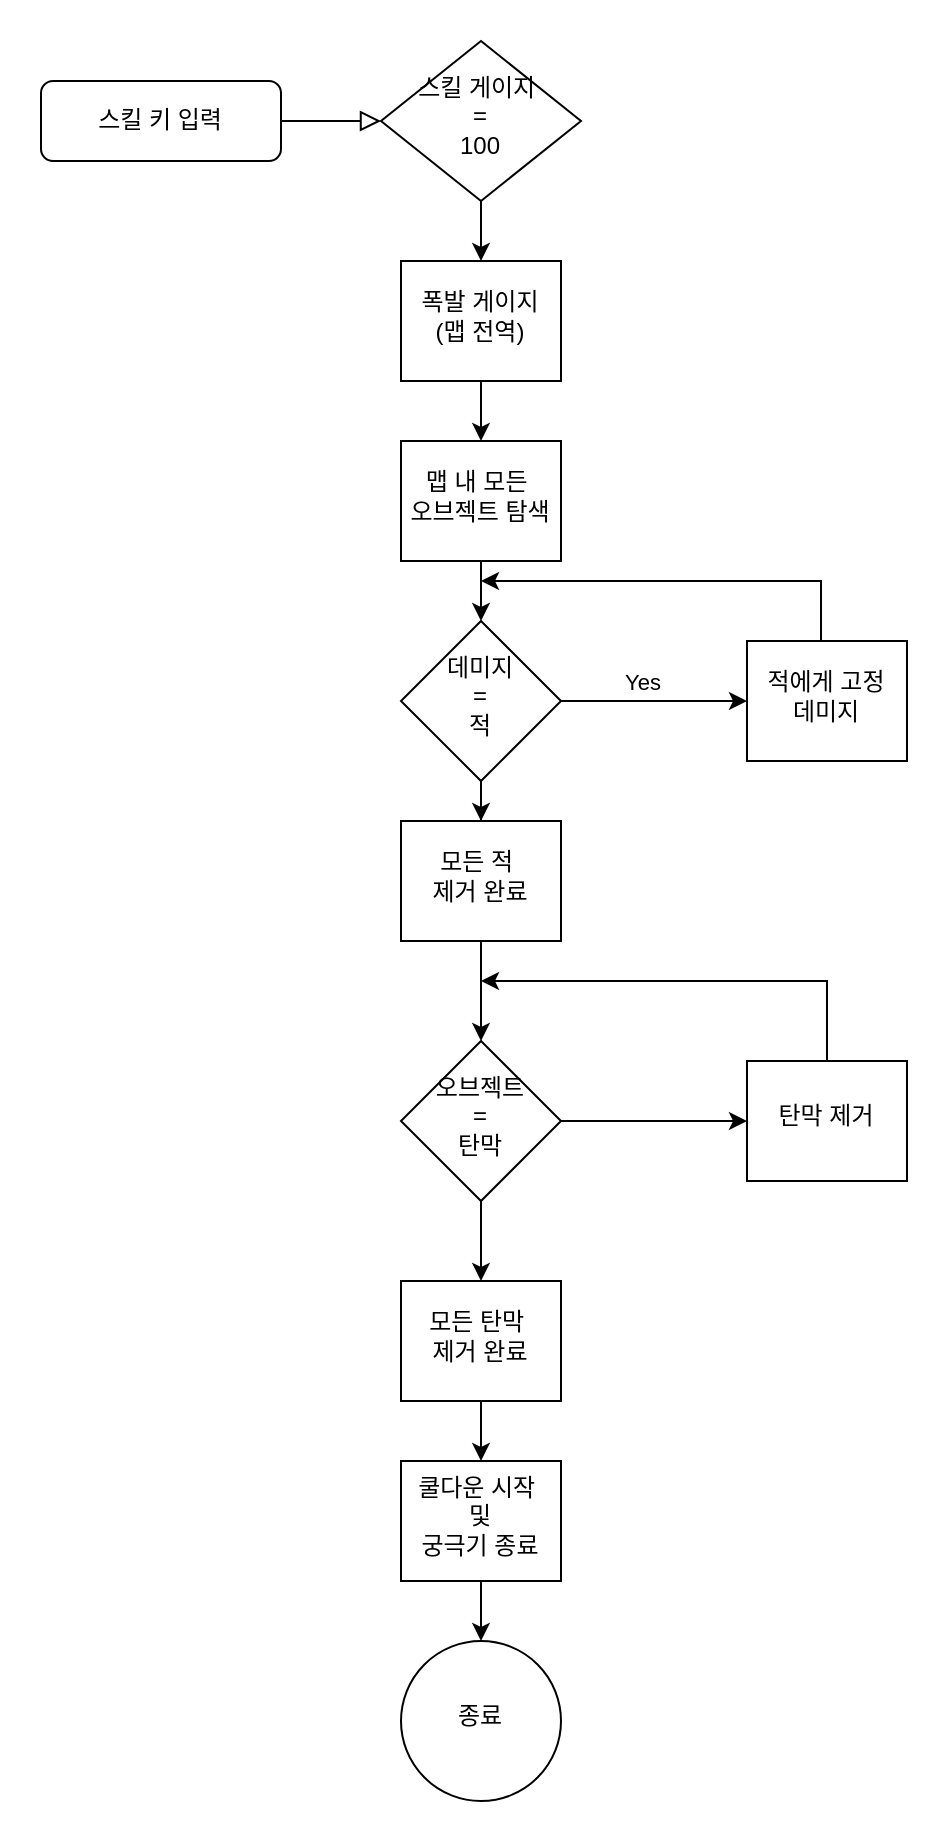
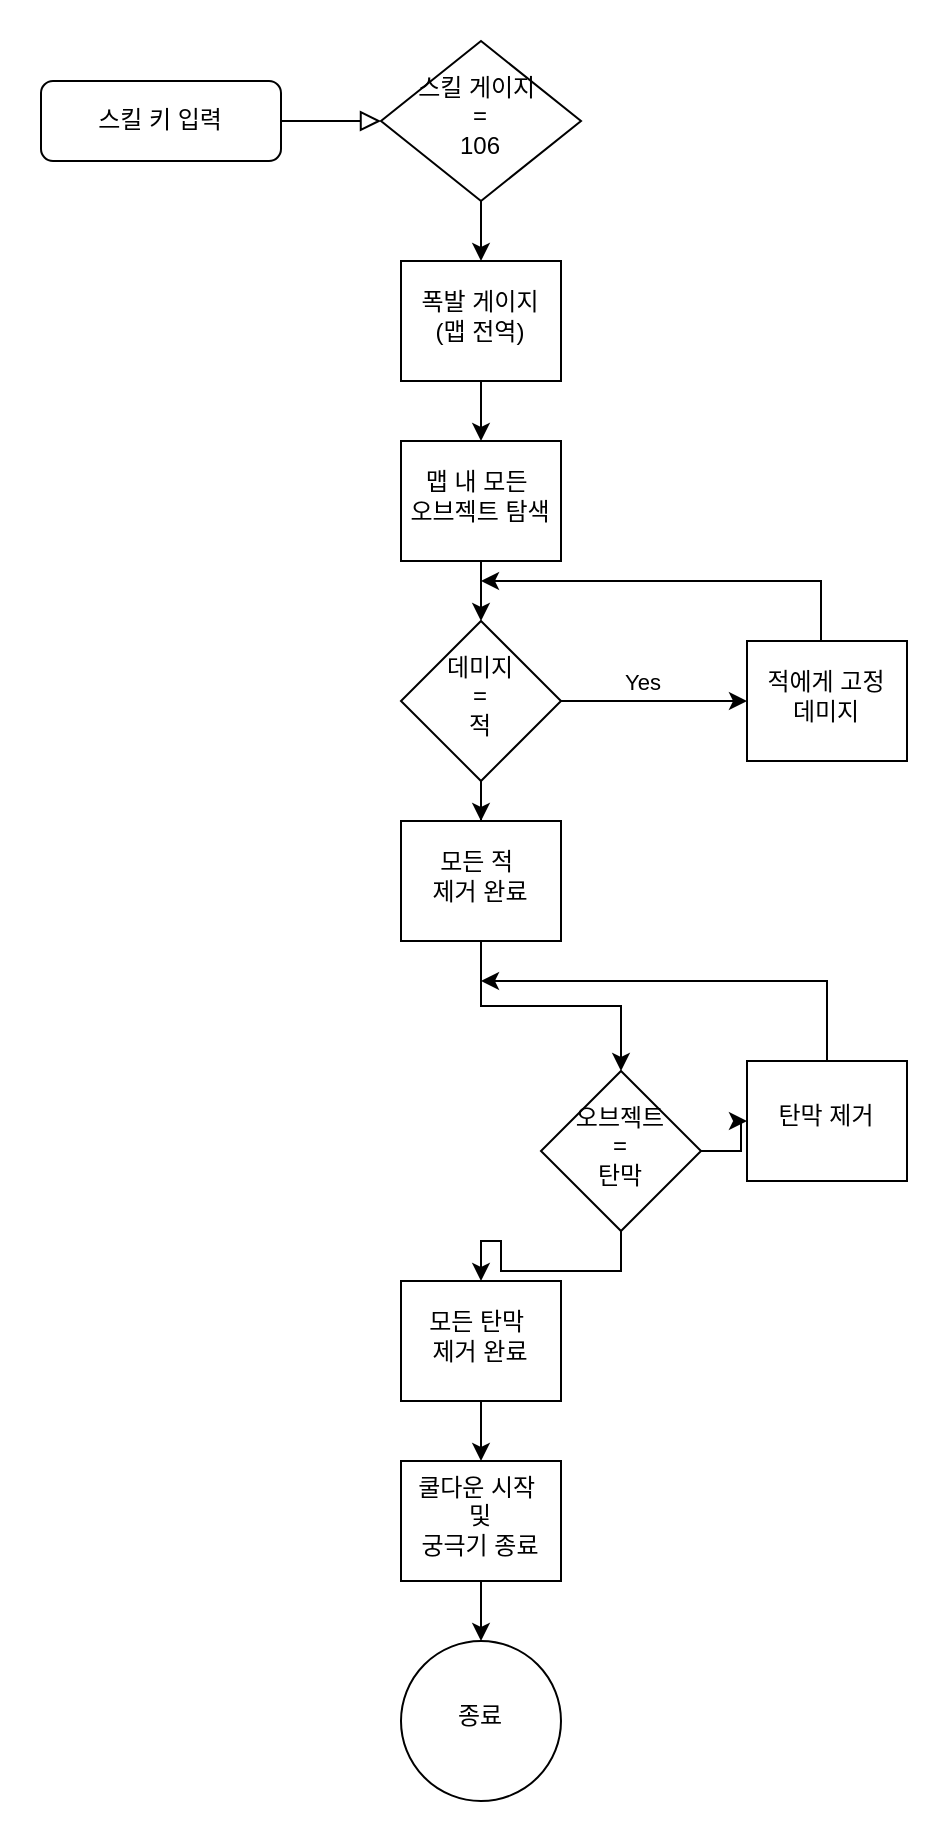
  <mxCell id="0" />
  <mxCell id="1" parent="0" />
  <mxCell id="2" value="" style="rounded=0;html=1;jettySize=auto;orthogonalLoop=1;fontSize=11;endArrow=block;endFill=0;endSize=8;strokeWidth=1;shadow=0;labelBackgroundColor=none;edgeStyle=orthogonalEdgeStyle;" parent="1" source="3" target="5" edge="1"><mxGeometry relative="1" as="geometry" /></mxCell>
  <mxCell id="3" value="스킬 키 입력" style="rounded=1;whiteSpace=wrap;html=1;fontSize=12;glass=0;strokeWidth=1;shadow=0;" parent="1" vertex="1"><mxGeometry x="20" y="40" width="120" height="40" as="geometry" /></mxCell>
  <mxCell id="4" value="" style="edgeStyle=orthogonalEdgeStyle;rounded=0;orthogonalLoop=1;jettySize=auto;html=1;" edge="1" parent="1" source="5" target="7"><mxGeometry relative="1" as="geometry" /></mxCell>
- <mxCell id="5" value="스킬 게이지&amp;nbsp;&lt;div&gt;=&lt;/div&gt;&lt;div&gt;100&lt;/div&gt;" style="rhombus;whiteSpace=wrap;html=1;shadow=0;fontFamily=Helvetica;fontSize=12;align=center;strokeWidth=1;spacing=6;spacingTop=-4;" parent="1" vertex="1"><mxGeometry x="190" width="100" height="80" as="geometry" y="20" /></mxCell>
+ <mxCell id="5" value="스킬 게이지&amp;nbsp;&lt;div&gt;=&lt;/div&gt;&lt;div&gt;106&lt;/div&gt;" style="rhombus;whiteSpace=wrap;html=1;shadow=0;fontFamily=Helvetica;fontSize=12;align=center;strokeWidth=1;spacing=6;spacingTop=-4;" parent="1" vertex="1"><mxGeometry x="190" width="100" height="80" as="geometry" y="20" /></mxCell>
  <mxCell id="6" value="" style="edgeStyle=orthogonalEdgeStyle;rounded=0;orthogonalLoop=1;jettySize=auto;html=1;" edge="1" parent="1" source="7" target="9"><mxGeometry relative="1" as="geometry" /></mxCell>
  <mxCell id="7" value="폭발 게이지&lt;br&gt;(맵 전역)" style="whiteSpace=wrap;html=1;shadow=0;strokeWidth=1;spacing=6;spacingTop=-4;" vertex="1" parent="1"><mxGeometry x="200" y="130" width="80" height="60" as="geometry" /></mxCell>
  <mxCell id="8" value="" style="edgeStyle=orthogonalEdgeStyle;rounded=0;orthogonalLoop=1;jettySize=auto;html=1;" edge="1" parent="1" source="9" target="13"><mxGeometry relative="1" as="geometry" /></mxCell>
  <mxCell id="9" value="맵 내 모든&amp;nbsp;&lt;div&gt;오브젝트 탐색&lt;/div&gt;" style="whiteSpace=wrap;html=1;shadow=0;strokeWidth=1;spacing=6;spacingTop=-4;" vertex="1" parent="1"><mxGeometry x="200" y="220" width="80" height="60" as="geometry" /></mxCell>
  <mxCell id="10" value="" style="edgeStyle=orthogonalEdgeStyle;rounded=0;orthogonalLoop=1;jettySize=auto;html=1;entryX=0;entryY=0.5;entryDx=0;entryDy=0;" edge="1" parent="1" source="13" target="15"><mxGeometry relative="1" as="geometry"><Array as="points"><mxPoint x="340" y="350" /><mxPoint x="340" y="350" /></Array></mxGeometry></mxCell>
  <mxCell id="11" value="Yes" style="edgeLabel;html=1;align=center;verticalAlign=middle;resizable=0;points=[];" vertex="1" connectable="0" parent="10"><mxGeometry x="0.246" y="-1" relative="1" as="geometry"><mxPoint x="-18" y="-11" as="offset" /></mxGeometry></mxCell>
  <mxCell id="12" value="" style="edgeStyle=orthogonalEdgeStyle;rounded=0;orthogonalLoop=1;jettySize=auto;html=1;" edge="1" parent="1" source="13" target="22"><mxGeometry relative="1" as="geometry" /></mxCell>
  <mxCell id="13" value="데미지&lt;div&gt;=&lt;/div&gt;&lt;div&gt;적&lt;/div&gt;" style="rhombus;whiteSpace=wrap;html=1;shadow=0;strokeWidth=1;spacing=6;spacingTop=-4;" vertex="1" parent="1"><mxGeometry x="200" y="310" width="80" height="80" as="geometry" /></mxCell>
  <mxCell id="14" value="" style="edgeStyle=orthogonalEdgeStyle;rounded=0;orthogonalLoop=1;jettySize=auto;html=1;" edge="1" parent="1" source="15"><mxGeometry relative="1" as="geometry"><mxPoint x="240" y="290" as="targetPoint" /><Array as="points"><mxPoint x="410" y="290" /></Array></mxGeometry></mxCell>
  <mxCell id="15" value="적에게 고정 데미지" style="whiteSpace=wrap;html=1;shadow=0;strokeWidth=1;spacing=6;spacingTop=-4;" vertex="1" parent="1"><mxGeometry x="373" y="320" width="80" height="60" as="geometry" /></mxCell>
  <mxCell id="16" value="" style="edgeStyle=orthogonalEdgeStyle;rounded=0;orthogonalLoop=1;jettySize=auto;html=1;" edge="1" parent="1" source="18" target="20"><mxGeometry relative="1" as="geometry"><mxPoint x="250.034" y="650" as="targetPoint" /></mxGeometry></mxCell>
  <mxCell id="17" value="" style="edgeStyle=orthogonalEdgeStyle;rounded=0;orthogonalLoop=1;jettySize=auto;html=1;" edge="1" parent="1" source="18" target="24"><mxGeometry relative="1" as="geometry" /></mxCell>
- <mxCell id="18" value="오브젝트&lt;div&gt;=&lt;/div&gt;&lt;div&gt;탄막&lt;/div&gt;" style="rhombus;whiteSpace=wrap;html=1;shadow=0;strokeWidth=1;spacing=6;spacingTop=-4;" vertex="1" parent="1"><mxGeometry x="200" y="520" width="80" height="80" as="geometry" /></mxCell>
+ <mxCell id="18" value="오브젝트&lt;div&gt;=&lt;/div&gt;&lt;div&gt;탄막&lt;/div&gt;" style="rhombus;whiteSpace=wrap;html=1;shadow=0;strokeWidth=1;spacing=6;spacingTop=-4;" vertex="1" parent="1"><mxGeometry x="270" y="535" width="80" height="80" as="geometry" /></mxCell>
  <mxCell id="19" value="" style="edgeStyle=orthogonalEdgeStyle;rounded=0;orthogonalLoop=1;jettySize=auto;html=1;" edge="1" parent="1" source="20"><mxGeometry relative="1" as="geometry"><mxPoint x="240" y="490" as="targetPoint" /><Array as="points"><mxPoint x="413" y="490" /></Array></mxGeometry></mxCell>
  <mxCell id="20" value="탄막 제거" style="whiteSpace=wrap;html=1;shadow=0;strokeWidth=1;spacing=6;spacingTop=-4;" vertex="1" parent="1"><mxGeometry x="373" y="530" width="80" height="60" as="geometry" /></mxCell>
  <mxCell id="21" value="" style="edgeStyle=orthogonalEdgeStyle;rounded=0;orthogonalLoop=1;jettySize=auto;html=1;" edge="1" parent="1" source="22" target="18"><mxGeometry relative="1" as="geometry" /></mxCell>
  <mxCell id="22" value="모든 적&amp;nbsp;&lt;div&gt;제거 완료&lt;/div&gt;" style="whiteSpace=wrap;html=1;shadow=0;strokeWidth=1;spacing=6;spacingTop=-4;" vertex="1" parent="1"><mxGeometry x="200" y="410" width="80" height="60" as="geometry" /></mxCell>
  <mxCell id="23" value="" style="edgeStyle=orthogonalEdgeStyle;rounded=0;orthogonalLoop=1;jettySize=auto;html=1;" edge="1" parent="1" source="24" target="26"><mxGeometry relative="1" as="geometry" /></mxCell>
  <mxCell id="24" value="모든 탄막&amp;nbsp;&lt;div&gt;제거 완료&lt;/div&gt;" style="whiteSpace=wrap;html=1;shadow=0;strokeWidth=1;spacing=6;spacingTop=-4;" vertex="1" parent="1"><mxGeometry x="200" y="640" width="80" height="60" as="geometry" /></mxCell>
  <mxCell id="25" value="" style="edgeStyle=orthogonalEdgeStyle;rounded=0;orthogonalLoop=1;jettySize=auto;html=1;" edge="1" parent="1" source="26" target="27"><mxGeometry relative="1" as="geometry" /></mxCell>
  <mxCell id="26" value="쿨다운 시작&amp;nbsp;&lt;div&gt;및&lt;/div&gt;&lt;div&gt;궁극기 종료&lt;/div&gt;" style="whiteSpace=wrap;html=1;shadow=0;strokeWidth=1;spacing=6;spacingTop=-4;" vertex="1" parent="1"><mxGeometry x="200" y="730" width="80" height="60" as="geometry" /></mxCell>
  <mxCell id="27" value="종료" style="ellipse;whiteSpace=wrap;html=1;shadow=0;strokeWidth=1;spacing=6;spacingTop=-4;" vertex="1" parent="1"><mxGeometry x="200" y="820" width="80" height="80" as="geometry" /></mxCell>
